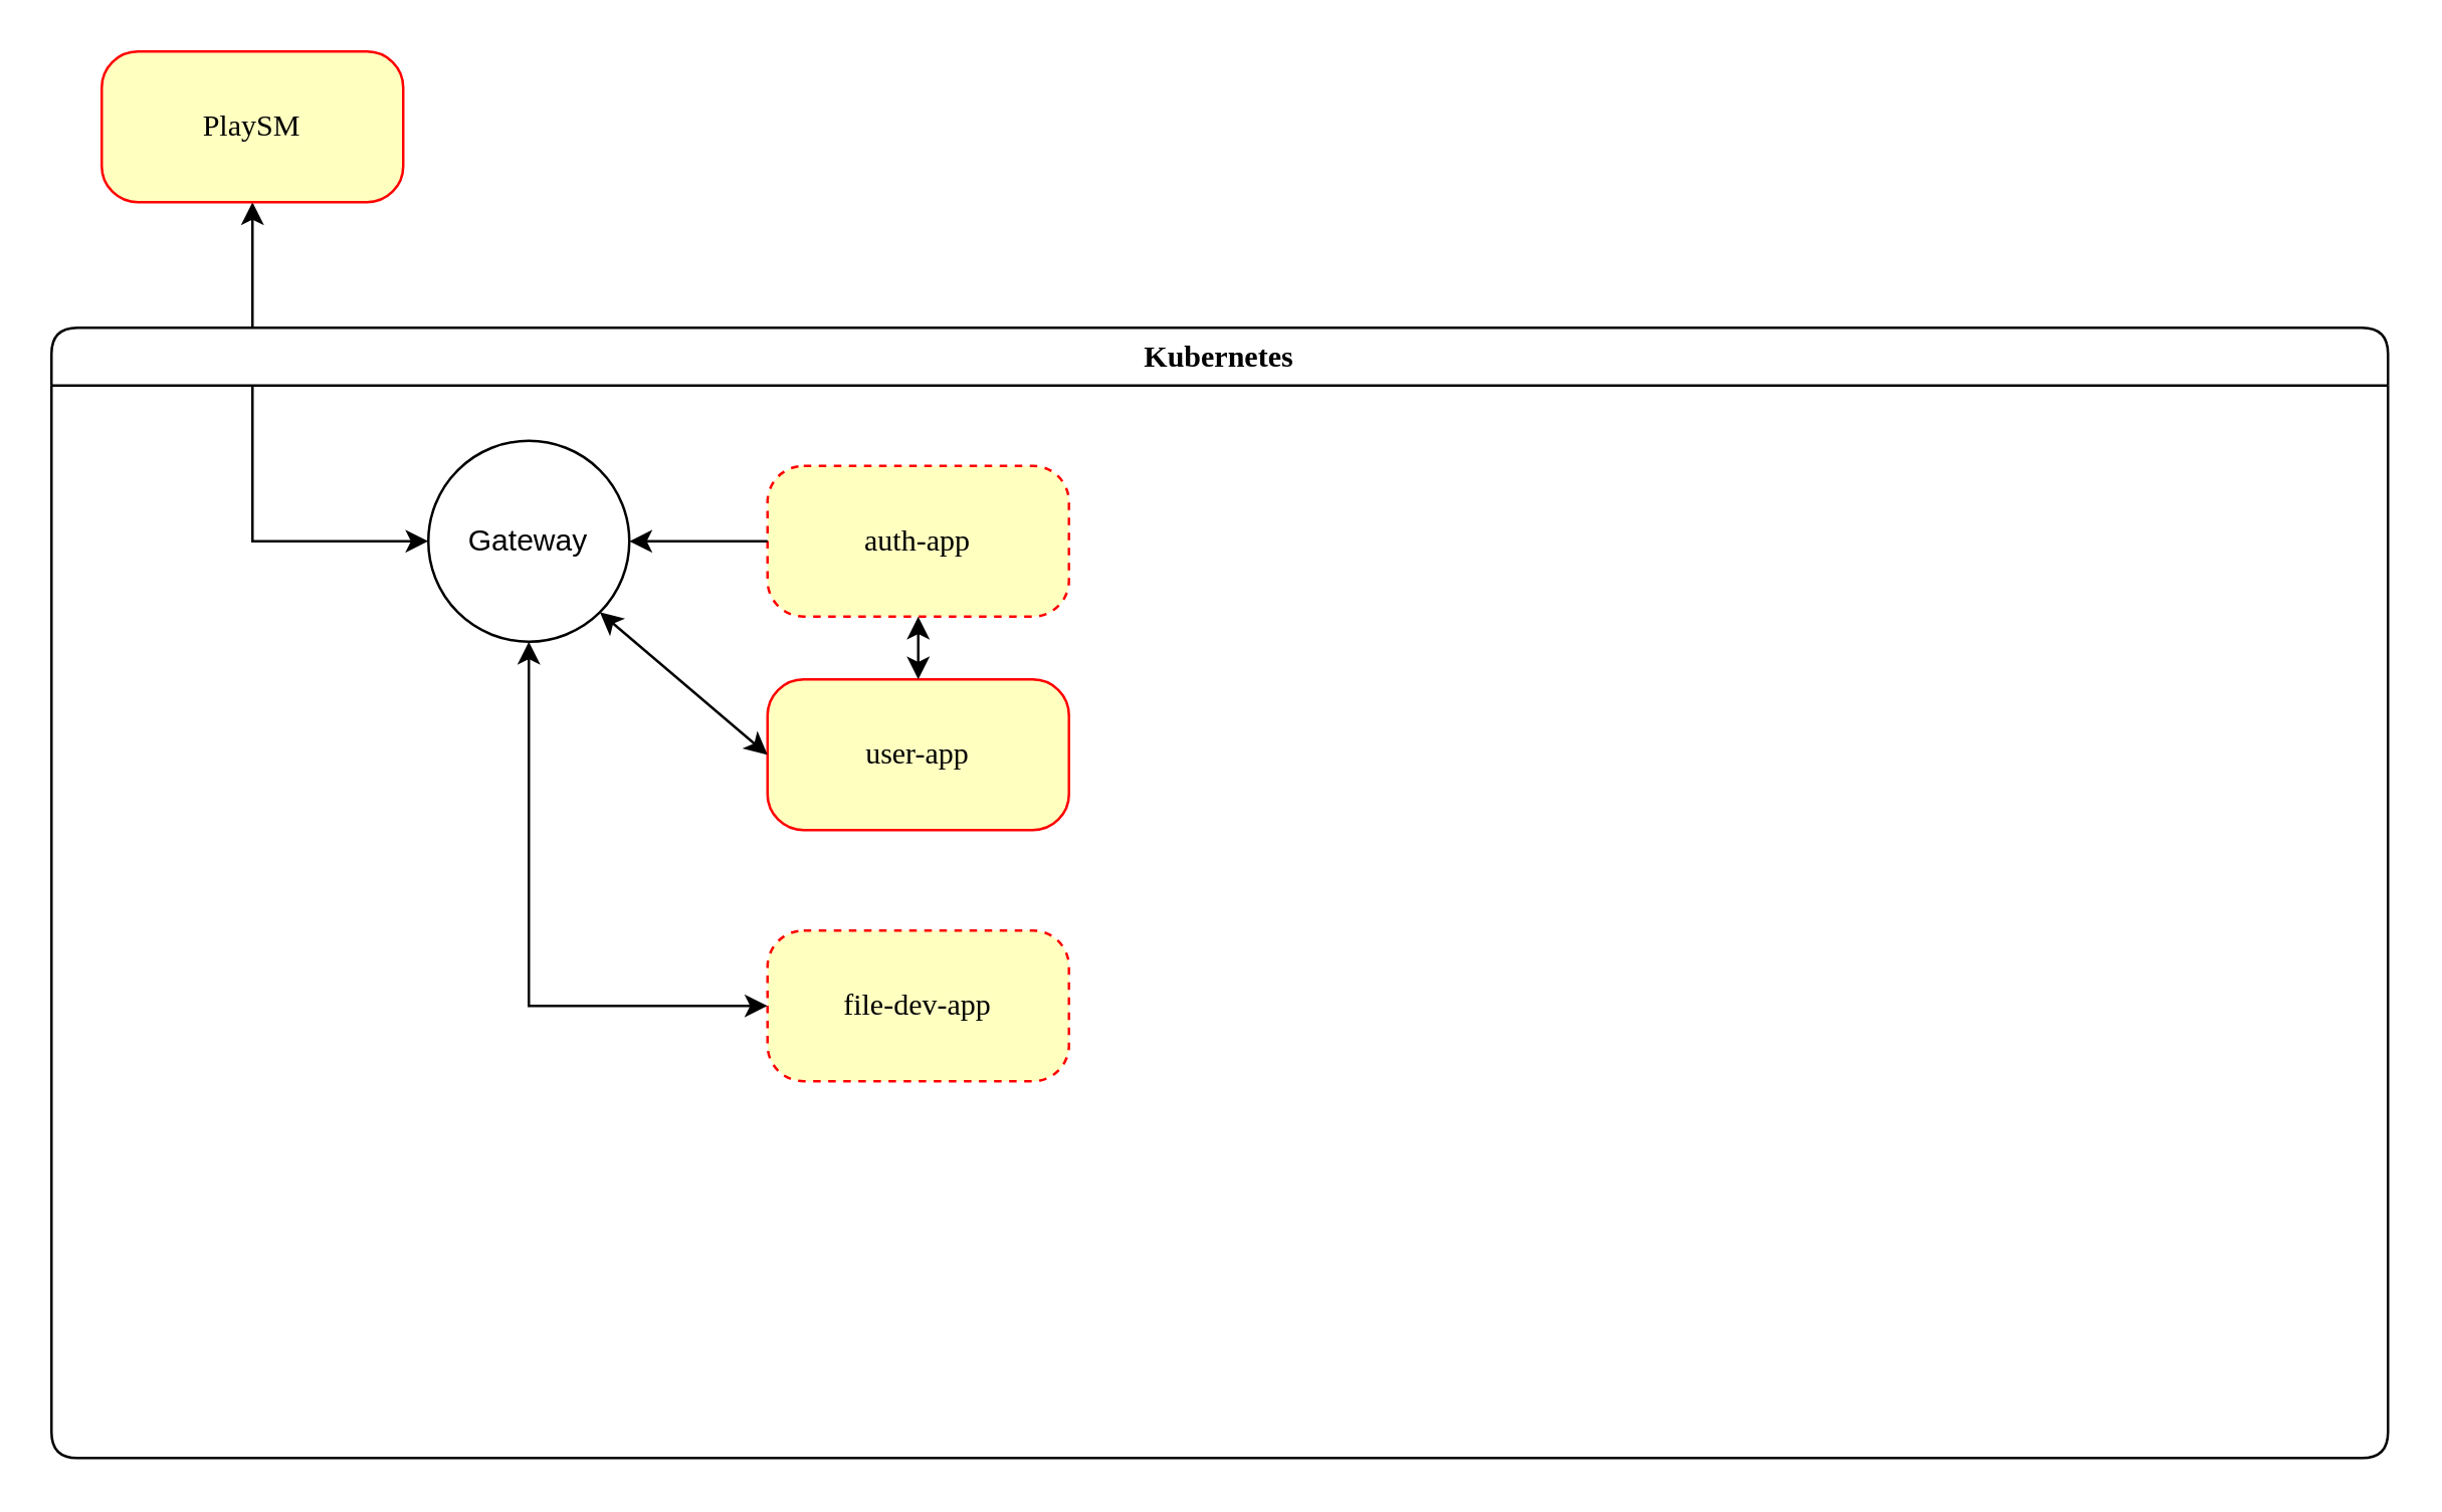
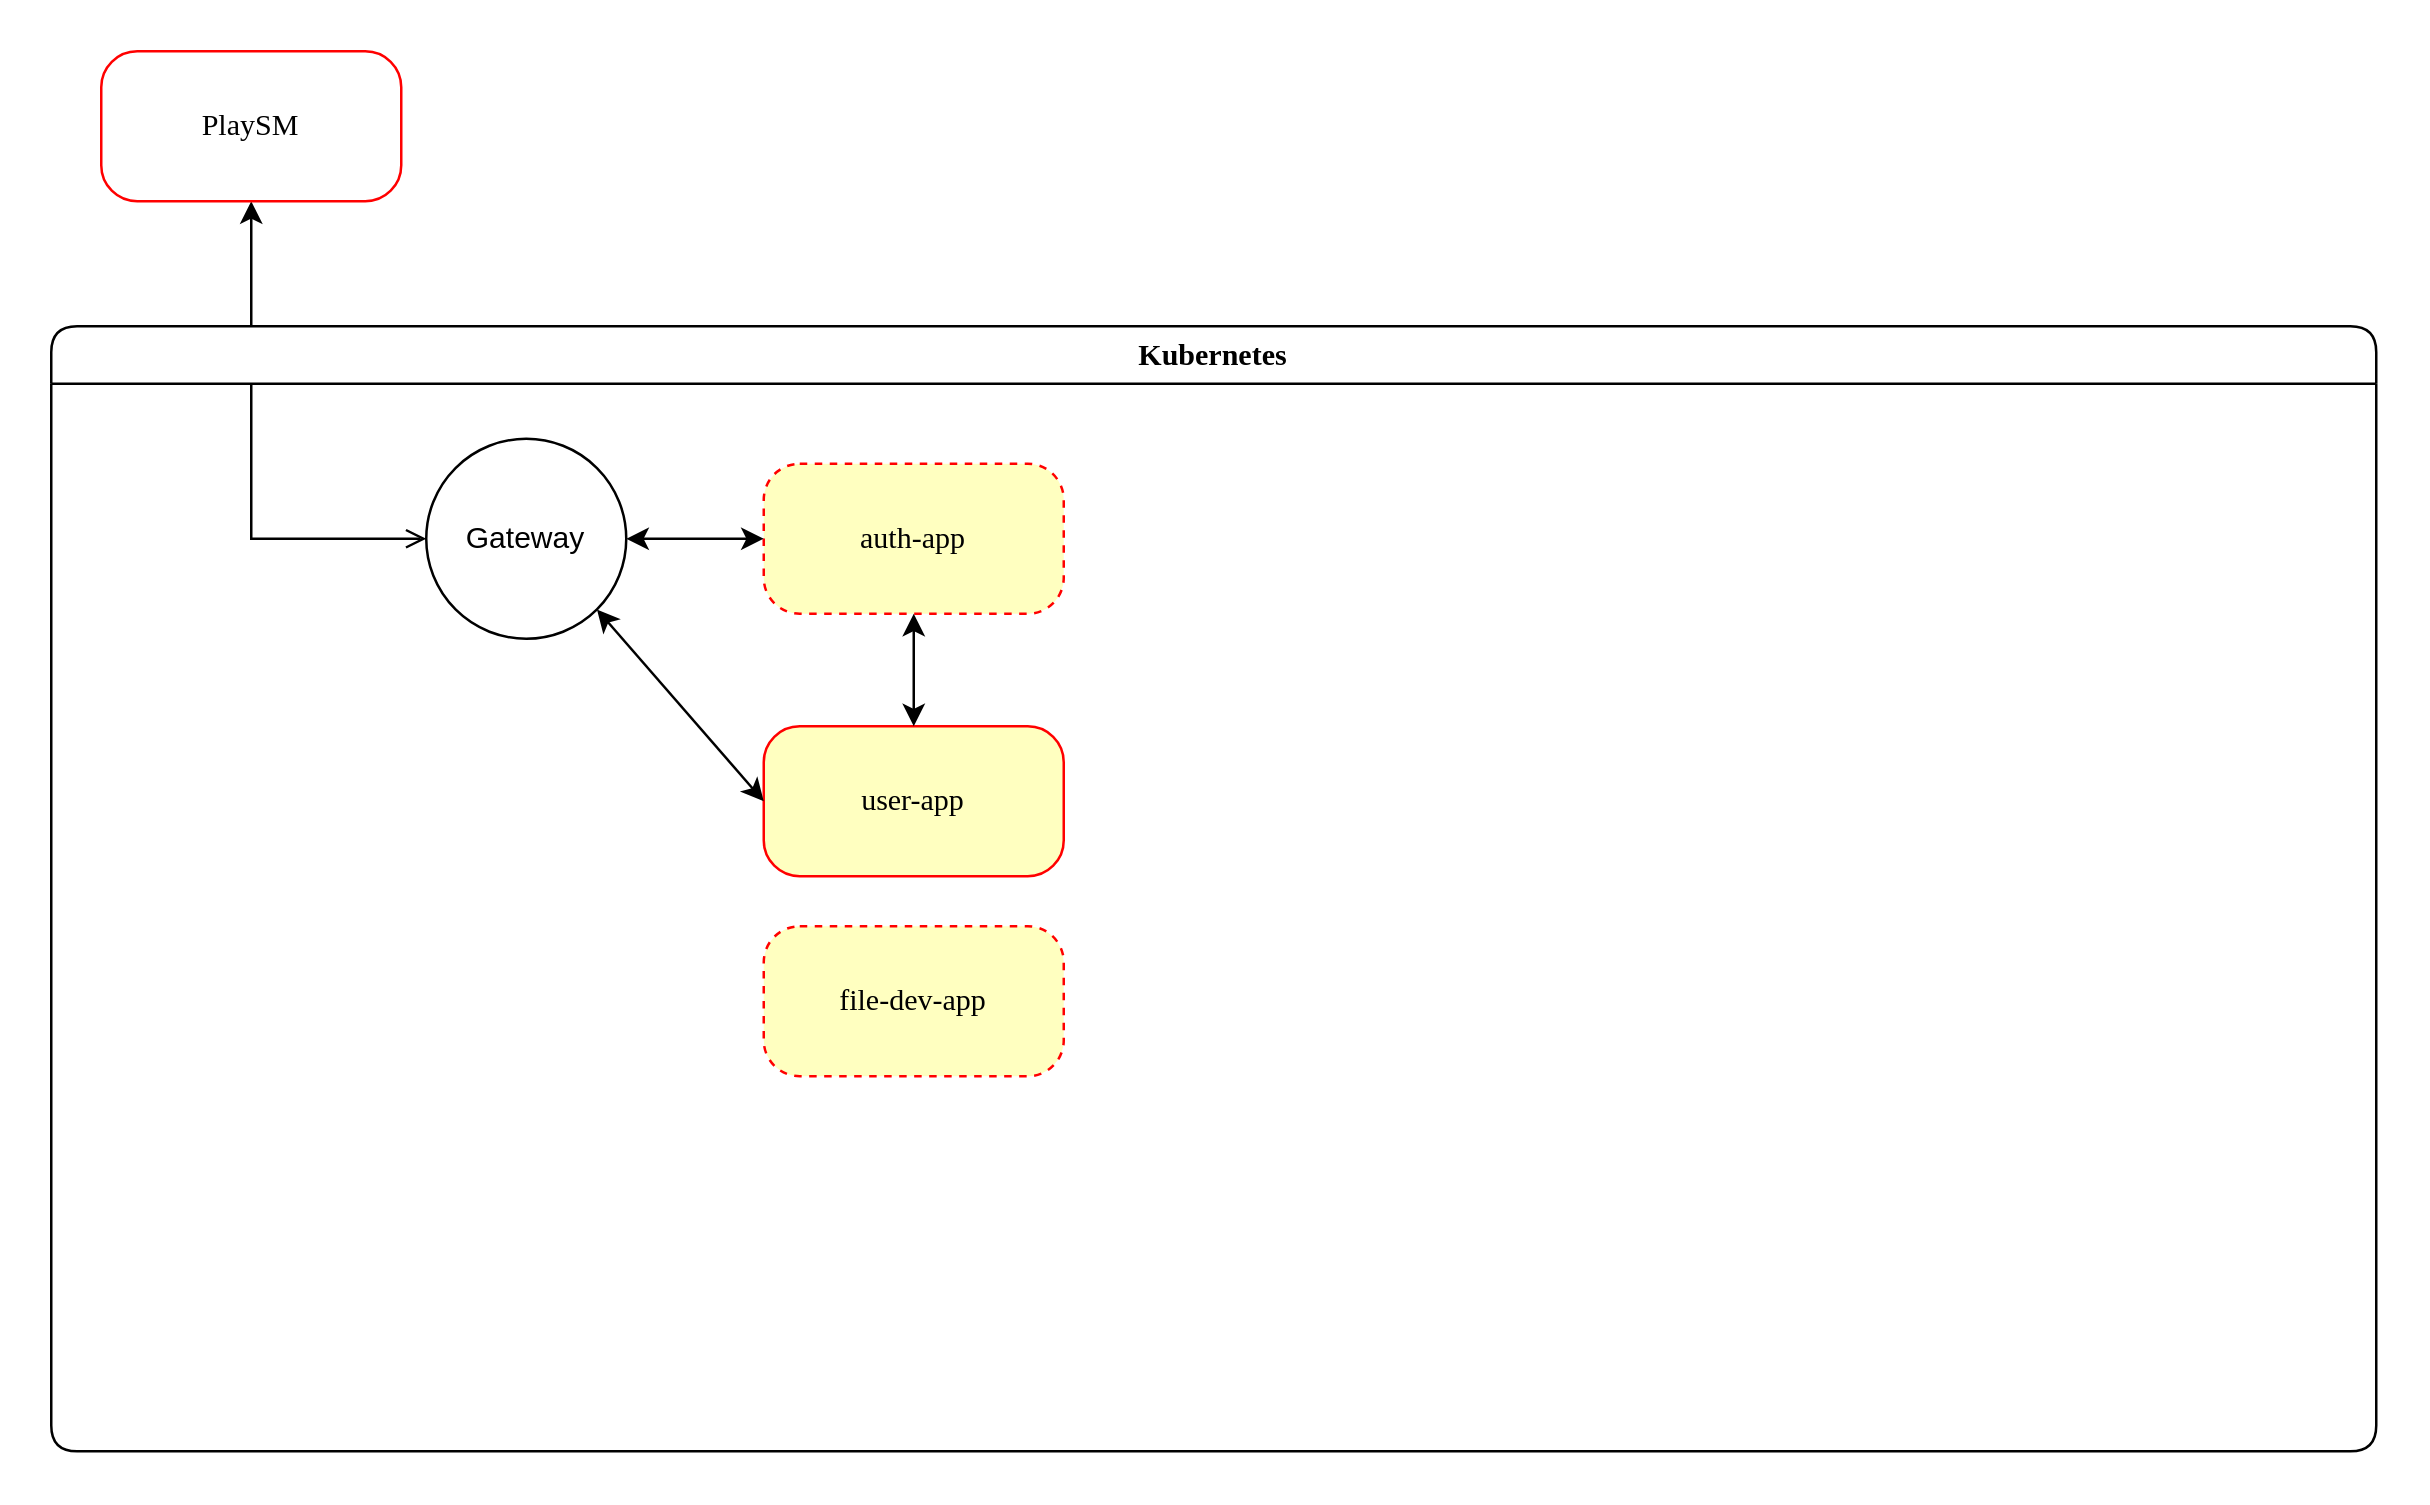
  <mxCell id="0" />
  <mxCell id="1" parent="0" />
- <mxCell id="2" style="edgeStyle=orthogonalEdgeStyle;rounded=0;orthogonalLoop=1;jettySize=auto;html=1;exitX=0.5;exitY=1;exitDx=0;exitDy=0;entryX=0;entryY=0.5;entryDx=0;entryDy=0;startArrow=classic;startFill=1;" edge="1" parent="1" source="3" target="9"><mxGeometry relative="1" as="geometry" /></mxCell>
- <mxCell id="3" value="&lt;div&gt;PlaySM&lt;/div&gt;" style="rounded=1;whiteSpace=wrap;html=1;arcSize=24;fillColor=#ffffc0;strokeColor=#ff0000;shadow=0;comic=0;labelBackgroundColor=none;fontFamily=Verdana;fontSize=12;fontColor=#000000;align=center;" parent="1" vertex="1"><mxGeometry x="40" y="20" width="120" height="60" as="geometry" /></mxCell>
+ <mxCell id="2" style="edgeStyle=orthogonalEdgeStyle;rounded=0;orthogonalLoop=1;jettySize=auto;html=1;exitX=0.5;exitY=1;exitDx=0;exitDy=0;entryX=0;entryY=0.5;entryDx=0;entryDy=0;startArrow=classic;startFill=1;endArrow=open;" edge="1" parent="1" source="3" target="9"><mxGeometry relative="1" as="geometry" /></mxCell>
+ <mxCell id="3" value="&lt;div&gt;PlaySM&lt;/div&gt;" style="rounded=1;whiteSpace=wrap;html=1;arcSize=24;fillColor=#ffffff;strokeColor=#ff0000;shadow=0;comic=0;labelBackgroundColor=none;fontFamily=Verdana;fontSize=12;fontColor=#000000;align=center;" parent="1" vertex="1"><mxGeometry x="40" y="20" width="120" height="60" as="geometry" /></mxCell>
  <mxCell id="4" value="&lt;div&gt;Kubernetes&lt;/div&gt;" style="swimlane;whiteSpace=wrap;html=1;rounded=1;shadow=0;comic=0;labelBackgroundColor=none;strokeWidth=1;fontFamily=Verdana;fontSize=12;align=center;" parent="1" vertex="1"><mxGeometry x="20" y="130" width="930" height="450" as="geometry" /></mxCell>
  <mxCell id="5" value="&lt;div&gt;auth-app&lt;/div&gt;" style="rounded=1;whiteSpace=wrap;html=1;arcSize=24;fillColor=#ffffc0;strokeColor=#ff0000;shadow=0;comic=0;labelBackgroundColor=none;fontFamily=Verdana;fontSize=12;fontColor=#000000;align=center;dashed=1;" parent="4" vertex="1"><mxGeometry x="285" y="55" width="120" height="60" as="geometry" /></mxCell>
  <mxCell id="6" value="&lt;div&gt;file-dev-app&lt;/div&gt;" style="rounded=1;whiteSpace=wrap;html=1;arcSize=24;fillColor=#ffffc0;strokeColor=#ff0000;shadow=0;comic=0;labelBackgroundColor=none;fontFamily=Verdana;fontSize=12;fontColor=#000000;align=center;dashed=1;" parent="4" vertex="1"><mxGeometry x="285" y="240" width="120" height="60" as="geometry" /></mxCell>
- <mxCell id="7" value="&lt;div&gt;user-app&lt;/div&gt;" style="rounded=1;whiteSpace=wrap;html=1;arcSize=24;fillColor=#ffffc0;strokeColor=#ff0000;shadow=0;comic=0;labelBackgroundColor=none;fontFamily=Verdana;fontSize=12;fontColor=#000000;align=center;" parent="4" vertex="1"><mxGeometry x="285" y="140" width="120" height="60" as="geometry" /></mxCell>
+ <mxCell id="7" value="&lt;div&gt;user-app&lt;/div&gt;" style="rounded=1;whiteSpace=wrap;html=1;arcSize=24;fillColor=#ffffc0;strokeColor=#ff0000;shadow=0;comic=0;labelBackgroundColor=none;fontFamily=Verdana;fontSize=12;fontColor=#000000;align=center;" parent="4" vertex="1"><mxGeometry x="285" y="160" width="120" height="60" as="geometry" /></mxCell>
  <mxCell id="8" value="" style="endArrow=classic;startArrow=classic;html=1;rounded=0;exitX=0.5;exitY=1;exitDx=0;exitDy=0;entryX=0.5;entryY=0;entryDx=0;entryDy=0;" edge="1" parent="4" source="5" target="7"><mxGeometry width="50" height="50" relative="1" as="geometry"><mxPoint x="520" y="270" as="sourcePoint" /><mxPoint x="570" y="220" as="targetPoint" /></mxGeometry></mxCell>
  <mxCell id="9" value="&lt;div&gt;Gateway&lt;/div&gt;" style="ellipse;whiteSpace=wrap;html=1;aspect=fixed;" vertex="1" parent="4"><mxGeometry x="150" y="45" width="80" height="80" as="geometry" /></mxCell>
- <mxCell id="10" value="" style="endArrow=classic;startArrow=classic;html=1;rounded=0;exitX=0.5;exitY=1;exitDx=0;exitDy=0;entryX=0;entryY=0.5;entryDx=0;entryDy=0;" edge="1" parent="4" source="9" target="6"><mxGeometry width="50" height="50" relative="1" as="geometry"><mxPoint x="450" y="220" as="sourcePoint" /><mxPoint x="500" y="170" as="targetPoint" /><Array as="points"><mxPoint x="190" y="270" /></Array></mxGeometry></mxCell>
- <mxCell id="11" value="" style="endArrow=none;startArrow=classic;html=1;rounded=0;entryX=0;entryY=0.5;entryDx=0;entryDy=0;" edge="1" parent="4" source="9" target="5"><mxGeometry width="50" height="50" relative="1" as="geometry"><mxPoint x="450" y="220" as="sourcePoint" /><mxPoint x="500" y="170" as="targetPoint" /></mxGeometry></mxCell>
+ <mxCell id="11" value="" style="endArrow=classic;startArrow=classic;html=1;rounded=0;entryX=0;entryY=0.5;entryDx=0;entryDy=0;" edge="1" parent="4" source="9" target="5"><mxGeometry width="50" height="50" relative="1" as="geometry"><mxPoint x="450" y="220" as="sourcePoint" /><mxPoint x="500" y="170" as="targetPoint" /></mxGeometry></mxCell>
  <mxCell id="12" value="" style="endArrow=classic;startArrow=classic;html=1;rounded=0;exitX=0;exitY=0.5;exitDx=0;exitDy=0;entryX=1;entryY=1;entryDx=0;entryDy=0;" edge="1" parent="4" source="7" target="9"><mxGeometry width="50" height="50" relative="1" as="geometry"><mxPoint x="450" y="280" as="sourcePoint" /><mxPoint x="500" y="230" as="targetPoint" /><Array as="points" /></mxGeometry></mxCell>
